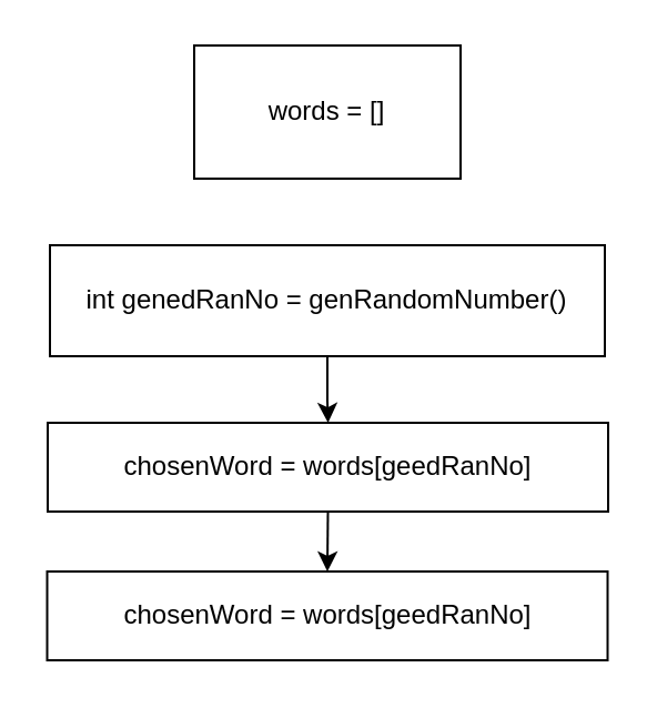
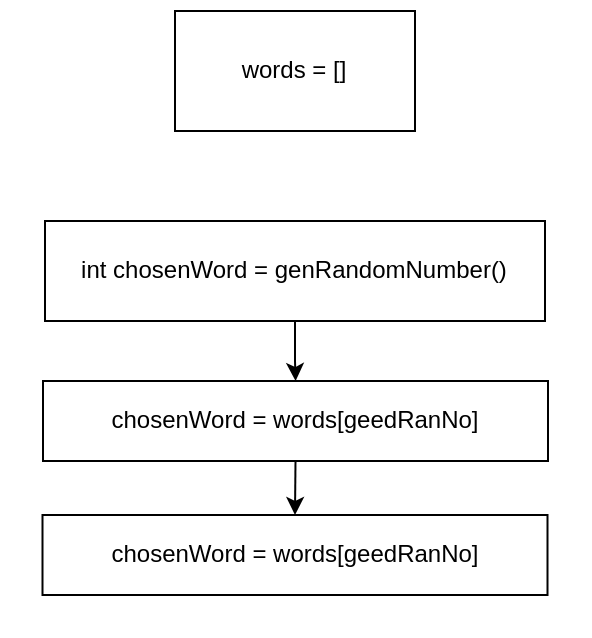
  <mxCell id="0" />
  <mxCell id="1" parent="0" />
- <mxCell id="2" value="words = []" style="rounded=0;whiteSpace=wrap;html=1;" vertex="1" parent="1"><mxGeometry x="87" y="20" width="120" height="60" as="geometry" /></mxCell>
+ <mxCell id="2" value="words = []" style="rounded=0;whiteSpace=wrap;html=1;" vertex="1" parent="1"><mxGeometry x="87" y="5" width="120" height="60" as="geometry" /></mxCell>
  <mxCell id="3" value="" style="edgeStyle=orthogonalEdgeStyle;rounded=0;orthogonalLoop=1;jettySize=auto;html=1;" edge="1" parent="1" source="4" target="6"><mxGeometry relative="1" as="geometry" /></mxCell>
- <mxCell id="4" value="int genedRanNo = genRandomNumber()" style="rounded=0;whiteSpace=wrap;html=1;" vertex="1" parent="1"><mxGeometry x="22" y="110" width="250" height="50" as="geometry" /></mxCell>
+ <mxCell id="4" value="int chosenWord = genRandomNumber()" style="rounded=0;whiteSpace=wrap;html=1;" vertex="1" parent="1"><mxGeometry x="22" y="110" width="250" height="50" as="geometry" /></mxCell>
  <mxCell id="5" style="edgeStyle=orthogonalEdgeStyle;rounded=0;orthogonalLoop=1;jettySize=auto;html=1;exitX=0.5;exitY=1;exitDx=0;exitDy=0;entryX=0.5;entryY=0;entryDx=0;entryDy=0;" edge="1" parent="1" source="6" target="7"><mxGeometry relative="1" as="geometry" /></mxCell>
  <mxCell id="6" value="chosenWord = words[geedRanNo]" style="whiteSpace=wrap;html=1;rounded=0;align=center;" vertex="1" parent="1"><mxGeometry x="21" y="190" width="252.5" height="40" as="geometry" /></mxCell>
  <mxCell id="7" value="chosenWord = words[geedRanNo]" style="whiteSpace=wrap;html=1;rounded=0;align=center;" vertex="1" parent="1"><mxGeometry x="20.75" y="257" width="252.5" height="40" as="geometry" /></mxCell>
